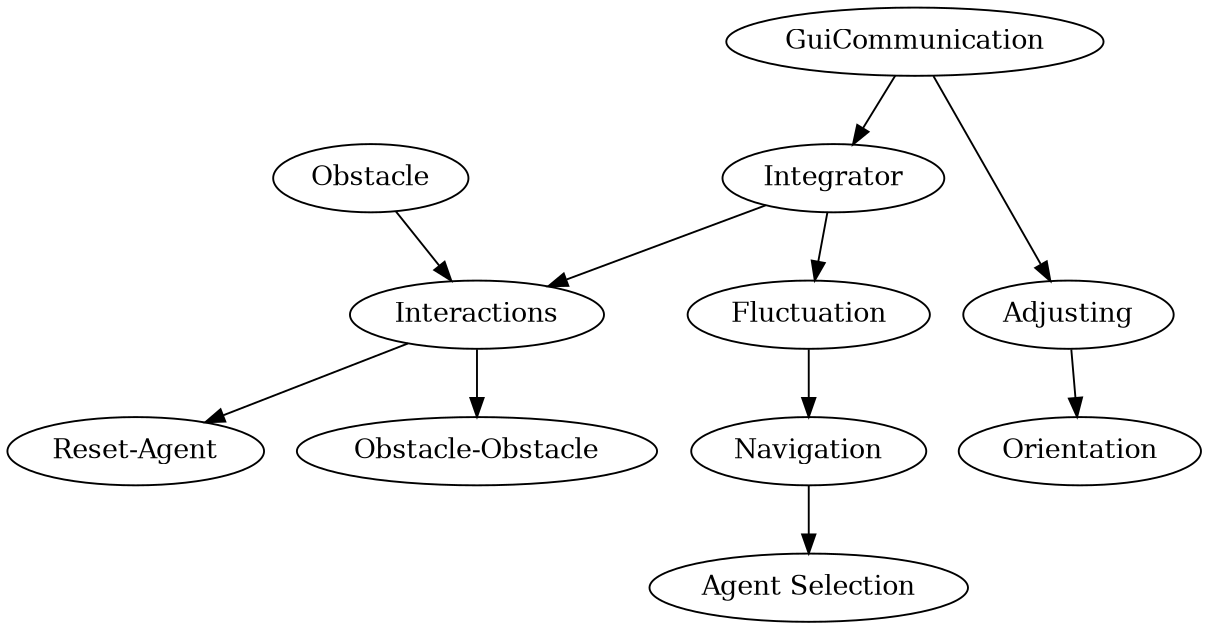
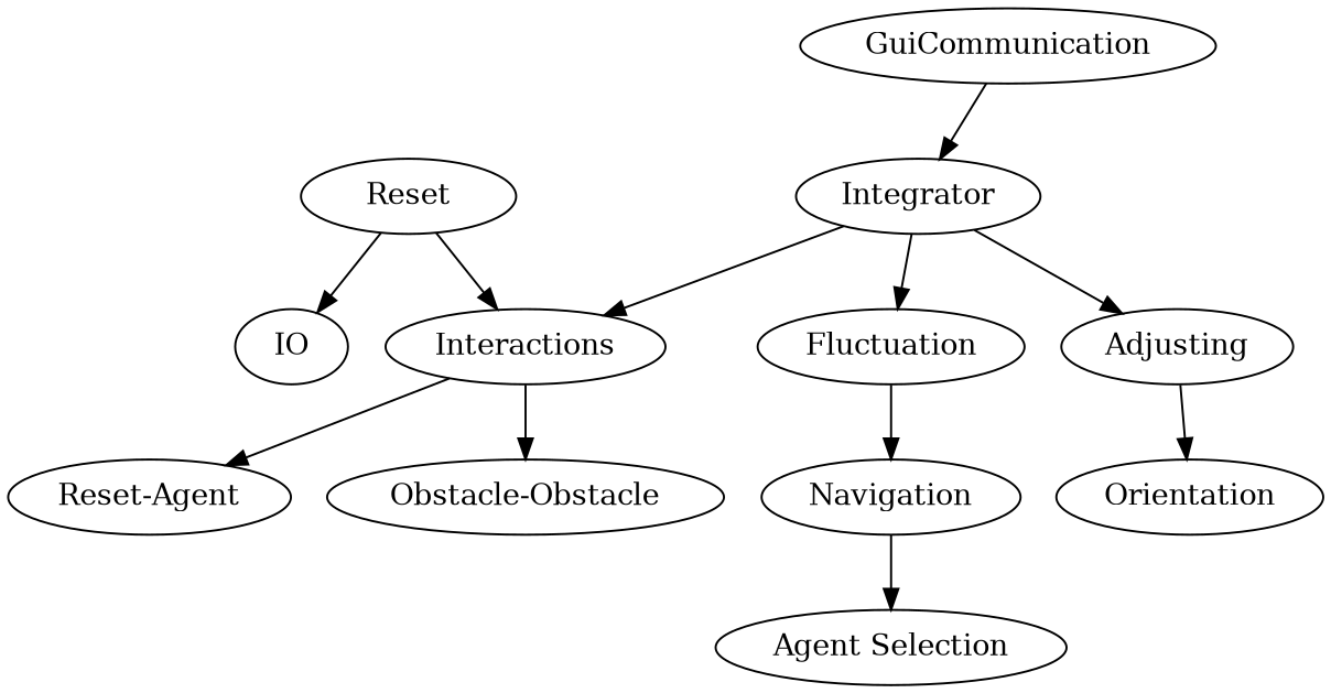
  digraph {
-   Reset [label=Obstacle]
+   Reset
+   IO
    Interactions
    GuiCommunication
    Integrator
    Adjusting
    Fluctuation
    n8 [label="Reset-Agent"]
    n9 [label="Obstacle-Obstacle"]
    Orientation
    Navigation
    n12 [label="Agent Selection"]
+   Reset -> IO
    Reset -> Interactions
    Interactions -> n8
    Interactions -> n9
    GuiCommunication -> Integrator
    Integrator -> Interactions
-   GuiCommunication -> Adjusting
+   Integrator -> Adjusting
    Integrator -> Fluctuation
    Adjusting -> Orientation
    Fluctuation -> Navigation
    Navigation -> n12
  }
